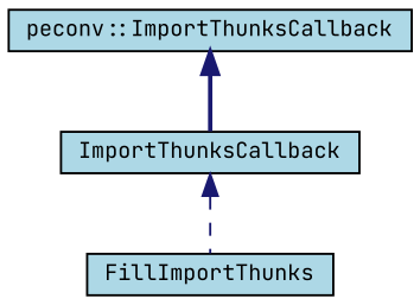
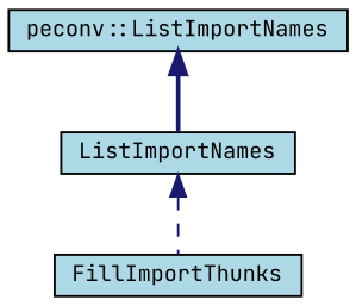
  digraph {
    fontname="JetBrains Mono"
    node [color=black fillcolor=lightblue fontname="JetBrains Mono" fontsize=10 shape=record style=filled]
    edge [color=midnightblue dir=back fontname="JetBrains Mono" fontsize=10 labelfontname=Helvetica labelfontsize=10]
-   n1 [fontcolor=black height=0.2 label="peconv::ImportThunksCallback" width=0.4]
-   n2 [height=0.2 label=ImportThunksCallback width=0.4]
+   n1 [fontcolor=black height=0.2 label="peconv::ListImportNames" width=0.4]
+   n2 [height=0.2 label=ListImportNames width=0.4]
    n3 [height=0.2 label=FillImportThunks width=0.4]
    n1 -> n2 [style=bold]
    n2 -> n3 [style=dashed]
  }
